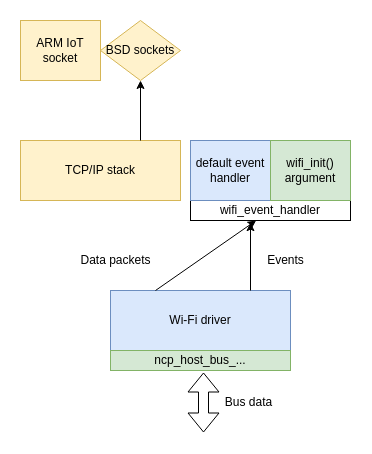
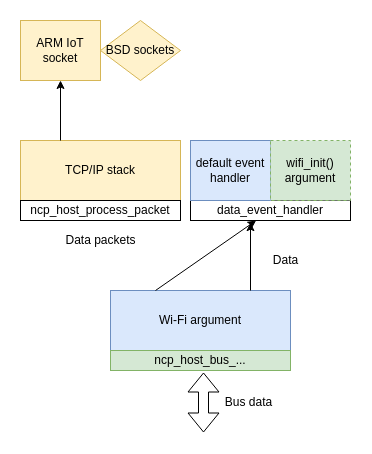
  <mxCell id="0" />
  <mxCell id="1" parent="0" />
- <mxCell id="2" value="Wi-Fi driver" style="rounded=0;whiteSpace=wrap;html=1;fillColor=#dae8fc;strokeColor=#6c8ebf;" vertex="1" parent="1"><mxGeometry x="110" y="290" width="180" height="60" as="geometry" /></mxCell>
- <mxCell id="3" value="wifi_event_handler" style="rounded=0;whiteSpace=wrap;html=1;" vertex="1" parent="1"><mxGeometry x="190" y="200" width="160" height="20" as="geometry" /></mxCell>
+ <mxCell id="2" value="Wi-Fi argument" style="rounded=0;whiteSpace=wrap;html=1;fillColor=#dae8fc;strokeColor=#6c8ebf;" vertex="1" parent="1"><mxGeometry x="110" y="290" width="180" height="60" as="geometry" /></mxCell>
+ <mxCell id="3" value="data_event_handler" style="rounded=0;whiteSpace=wrap;html=1;" vertex="1" parent="1"><mxGeometry x="190" y="200" width="160" height="20" as="geometry" /></mxCell>
  <mxCell id="4" value="TCP/IP stack" style="rounded=0;whiteSpace=wrap;html=1;fillColor=#fff2cc;strokeColor=#d6b656;" vertex="1" parent="1"><mxGeometry x="20" y="140" width="160" height="60" as="geometry" /></mxCell>
+ <mxCell id="5" value="ncp_host_process_packet" style="rounded=0;whiteSpace=wrap;html=1;" vertex="1" parent="1"><mxGeometry x="20" y="200" width="160" height="20" as="geometry" /></mxCell>
  <mxCell id="6" value="Bus data" style="text;html=1;align=center;verticalAlign=middle;resizable=0;points=[];autosize=1;strokeColor=none;fillColor=none;" vertex="1" parent="1"><mxGeometry x="218" y="392" width="60" height="20" as="geometry" /></mxCell>
  <mxCell id="7" value="" style="shape=flexArrow;endArrow=classic;startArrow=classic;html=1;rounded=0;entryX=0.5;entryY=1;entryDx=0;entryDy=0;" edge="1" parent="1"><mxGeometry width="100" height="100" relative="1" as="geometry"><mxPoint x="203" y="432" as="sourcePoint" /><mxPoint x="203" y="372" as="targetPoint" /></mxGeometry></mxCell>
- <mxCell id="8" value="Data packets" style="text;html=1;align=center;verticalAlign=middle;resizable=0;points=[];autosize=1;strokeColor=none;fillColor=none;" vertex="1" parent="1"><mxGeometry x="70" y="250" width="90" height="20" as="geometry" /></mxCell>
+ <mxCell id="8" value="Data packets" style="text;html=1;align=center;verticalAlign=middle;resizable=0;points=[];autosize=1;strokeColor=none;fillColor=none;" vertex="1" parent="1"><mxGeometry x="55" y="230" width="90" height="20" as="geometry" /></mxCell>
  <mxCell id="9" value="" style="endArrow=classic;html=1;rounded=0;exitX=0.25;exitY=0;exitDx=0;exitDy=0;" edge="1" parent="1" source="2" target="3"><mxGeometry width="50" height="50" relative="1" as="geometry"><mxPoint x="140" y="280" as="sourcePoint" /><mxPoint x="150" y="220" as="targetPoint" /></mxGeometry></mxCell>
  <mxCell id="10" value="" style="endArrow=classic;html=1;rounded=0;exitX=0.75;exitY=0;exitDx=0;exitDy=0;entryX=0.375;entryY=1.108;entryDx=0;entryDy=0;entryPerimeter=0;" edge="1" parent="1" target="3"><mxGeometry width="50" height="50" relative="1" as="geometry"><mxPoint x="250" y="290" as="sourcePoint" /><mxPoint x="250" y="230" as="targetPoint" /></mxGeometry></mxCell>
  <mxCell id="11" value="default event handler" style="rounded=0;whiteSpace=wrap;html=1;fillColor=#dae8fc;strokeColor=#6c8ebf;" vertex="1" parent="1"><mxGeometry x="190" y="140" width="80" height="60" as="geometry" /></mxCell>
- <mxCell id="12" value="wifi_init() argument" style="rounded=0;whiteSpace=wrap;html=1;fillColor=#d5e8d4;strokeColor=#82b366;" vertex="1" parent="1"><mxGeometry x="270" y="140" width="80" height="60" as="geometry" /></mxCell>
+ <mxCell id="12" value="wifi_init() argument" style="rounded=0;whiteSpace=wrap;html=1;fillColor=#d5e8d4;strokeColor=#82b366;dashed=1;" vertex="1" parent="1"><mxGeometry x="270" y="140" width="80" height="60" as="geometry" /></mxCell>
  <mxCell id="13" value="ncp_host_bus_..." style="rounded=0;whiteSpace=wrap;html=1;fillColor=#d5e8d4;strokeColor=#82b366;" vertex="1" parent="1"><mxGeometry x="110" y="350" width="180" height="20" as="geometry" /></mxCell>
- <mxCell id="14" value="Events" style="text;html=1;align=center;verticalAlign=middle;resizable=0;points=[];autosize=1;strokeColor=none;fillColor=none;" vertex="1" parent="1"><mxGeometry x="260" y="250" width="50" height="20" as="geometry" /></mxCell>
+ <mxCell id="14" value="Data" style="text;html=1;align=center;verticalAlign=middle;resizable=0;points=[];autosize=1;strokeColor=none;fillColor=none;" vertex="1" parent="1"><mxGeometry x="260" y="250" width="50" height="20" as="geometry" /></mxCell>
  <mxCell id="15" value="BSD sockets" style="rhombus;whiteSpace=wrap;html=1;fillColor=#fff2cc;strokeColor=#d6b656;" vertex="1" parent="1"><mxGeometry x="100" y="20" width="80" height="60" as="geometry" /></mxCell>
  <mxCell id="16" value="ARM IoT socket" style="rounded=0;whiteSpace=wrap;html=1;fillColor=#fff2cc;strokeColor=#d6b656;" vertex="1" parent="1"><mxGeometry x="20" y="20" width="80" height="60" as="geometry" /></mxCell>
- <mxCell id="18" value="" style="endArrow=classic;html=1;rounded=0;exitX=0.75;exitY=0;exitDx=0;exitDy=0;entryX=0.5;entryY=1;entryDx=0;entryDy=0;" edge="1" parent="1" source="4" target="15"><mxGeometry width="50" height="50" relative="1" as="geometry"><mxPoint x="210" y="150" as="sourcePoint" /><mxPoint x="260" y="100" as="targetPoint" /></mxGeometry></mxCell>
+ <mxCell id="17" value="" style="endArrow=classic;html=1;rounded=0;exitX=0.25;exitY=0;exitDx=0;exitDy=0;entryX=0.5;entryY=1;entryDx=0;entryDy=0;" edge="1" parent="1" source="4" target="16"><mxGeometry width="50" height="50" relative="1" as="geometry"><mxPoint x="210" y="150" as="sourcePoint" /><mxPoint x="260" y="100" as="targetPoint" /></mxGeometry></mxCell>
